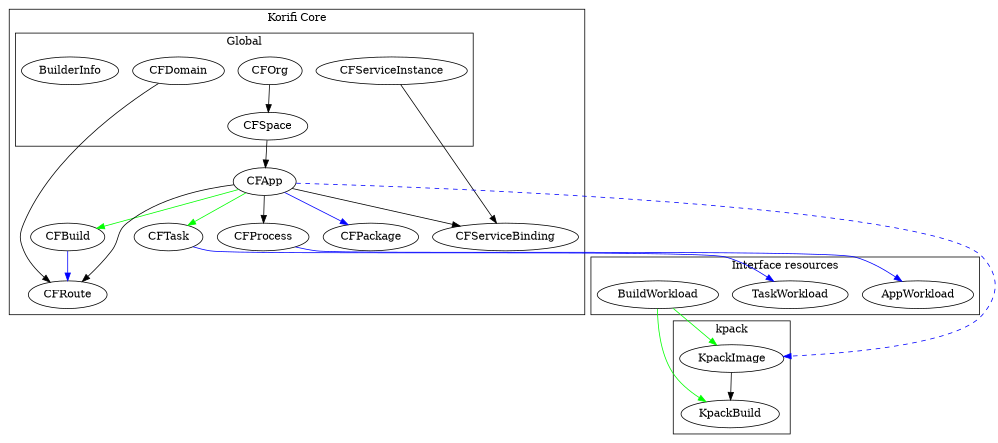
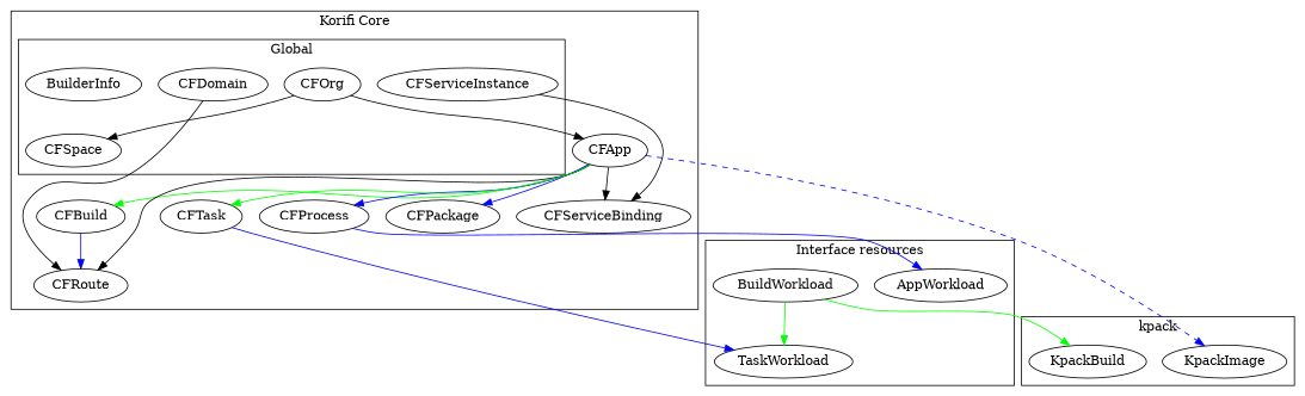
  digraph {
    n1 [label=CFOrg]
    n2 [label=CFSpace]
    n3 [label=CFDomain]
    n4 [label=CFServiceInstance]
    n5 [label=BuilderInfo]
    n6 [label=CFApp]
    n7 [label=CFBuild]
    n8 [label=CFPackage]
    n9 [label=CFProcess]
    n10 [label=CFRoute]
    n11 [label=CFServiceBinding]
    n12 [label=CFTask]
    n13 [label=AppWorkload]
    n14 [label=TaskWorkload]
    n15 [label=BuildWorkload]
    n16 [label=KpackBuild]
    n17 [label=KpackImage]
    subgraph cluster_1 {
      label="Korifi Core"
      n6
      n7
      n8
      n9
      n10
      n11
      n12
      subgraph cluster_2 {
        label=Global
        n1
        n2
        n3
        n4
        n5
      }
    }
    subgraph cluster_3 {
      label="Interface resources"
      n13
      n14
      n15
    }
    subgraph cluster_4 {
      label=kpack
      n16
      n17
    }
    n1 -> n2
-   n2 -> n6
+   n1 -> n6
    n3 -> n10
    n4 -> n11 [color=black]
    n6 -> n7 [color=green]
    n6 -> n8 [color=blue]
-   n6 -> n9 [color=black]
+   n6 -> n9 [color=blue]
    n6 -> n10
    n6 -> n11
    n6 -> n12 [color=green]
    n6 -> n17 [color=blue style=dashed]
    n7 -> n10 [color=blue]
    n9 -> n13 [color=blue]
    n12 -> n14 [color=blue]
    n15 -> n16 [color=green]
-   n15 -> n17 [color=green]
-   n17 -> n16
+   n15 -> n14 [color=green]
  }
